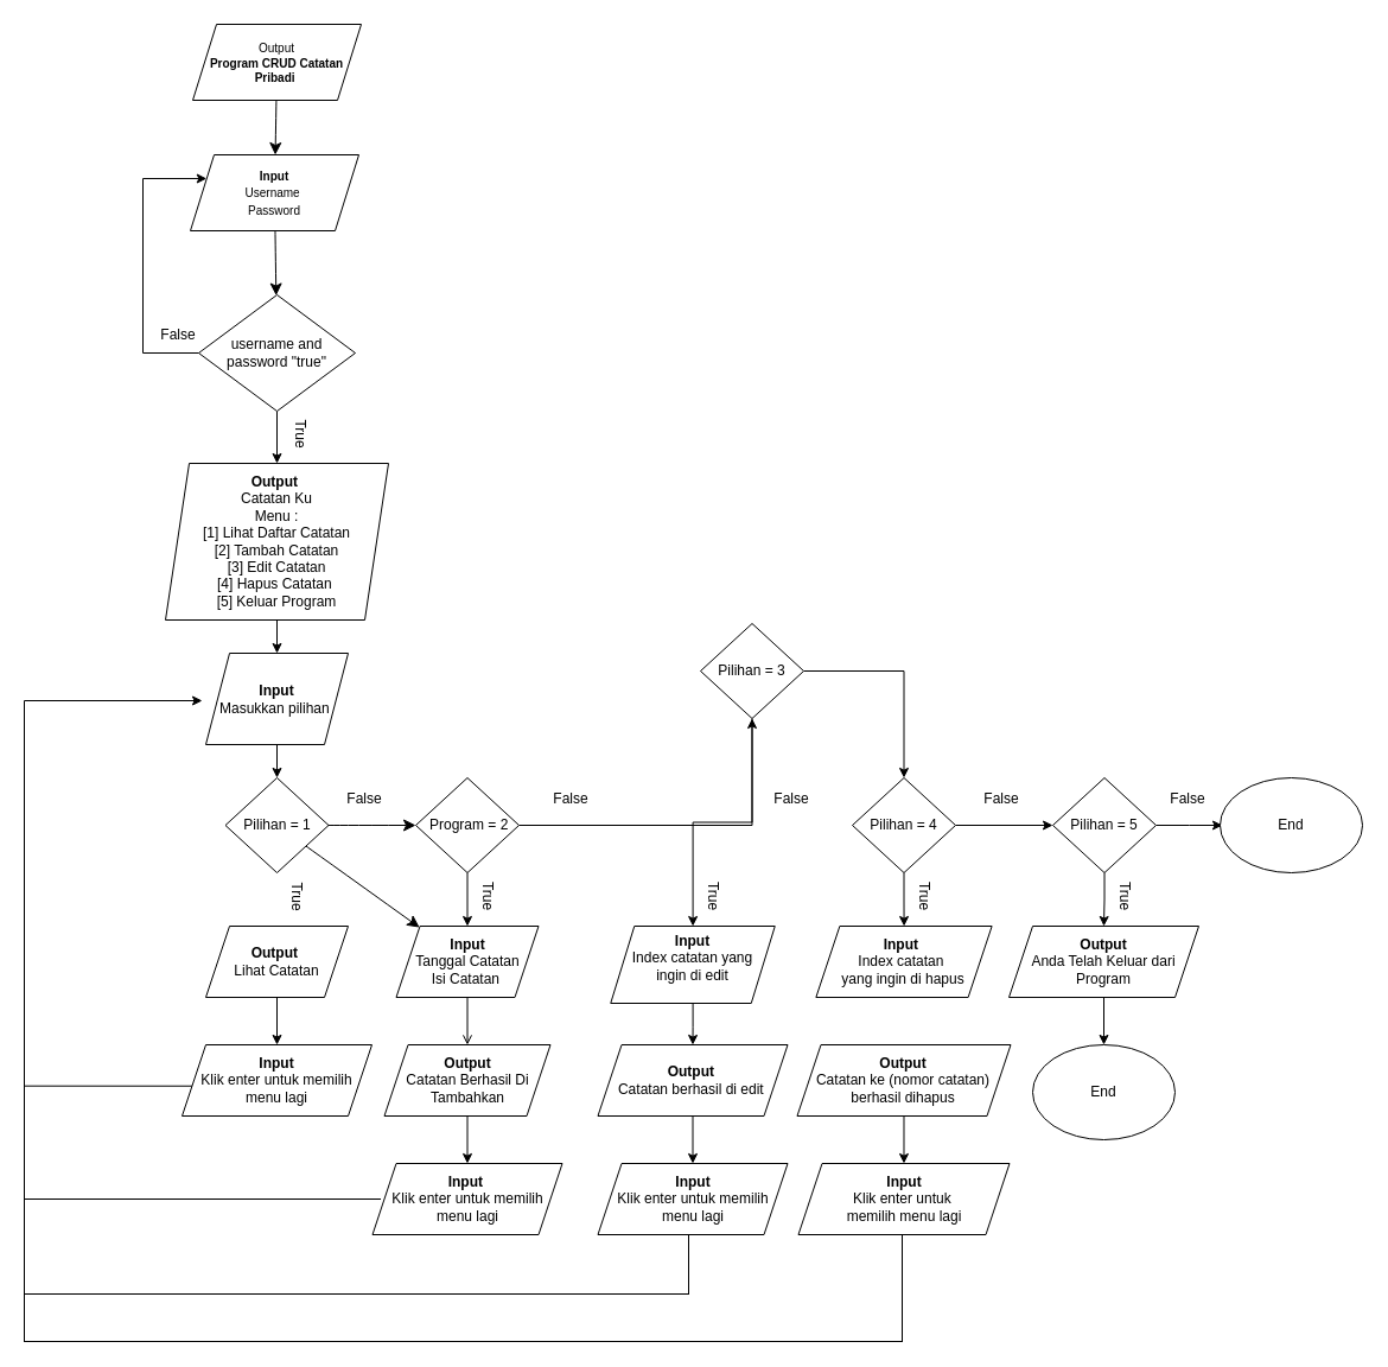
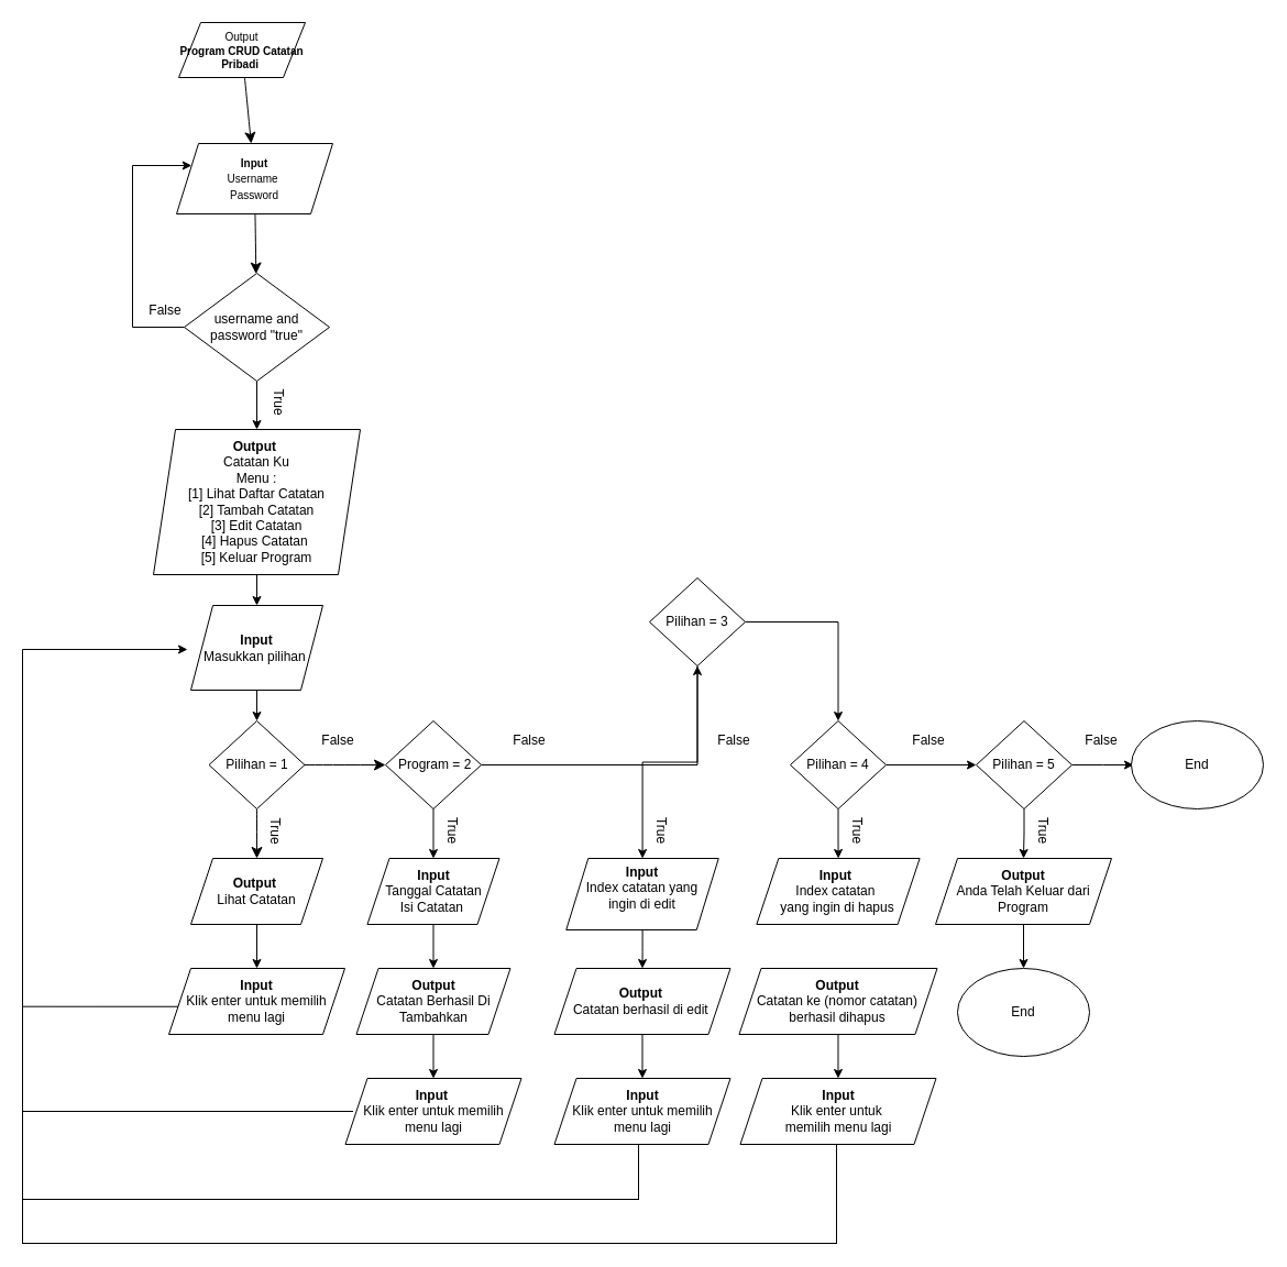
  <mxCell id="0" />
  <mxCell id="1" parent="0" />
  <mxCell id="2" value="" style="shape=partialRectangle;whiteSpace=wrap;html=1;bottom=0;right=0;fillColor=none;flipH=0;flipV=1;" parent="1" vertex="1"><mxGeometry x="20" y="980" width="560" height="110" as="geometry" /></mxCell>
  <mxCell id="3" value="" style="edgeStyle=none;curved=1;rounded=0;orthogonalLoop=1;jettySize=auto;html=1;fontSize=12;startSize=8;endSize=8;" parent="1" source="4" target="6" edge="1"><mxGeometry relative="1" as="geometry" /></mxCell>
- <mxCell id="4" value="&lt;font style=&quot;font-size: 10px;&quot;&gt;Output&lt;/font&gt;&lt;div style=&quot;font-size: 10px;&quot;&gt;&lt;b&gt;&lt;font style=&quot;font-size: 10px;&quot;&gt;Program CRUD Catatan Pribad&lt;/font&gt;&lt;span style=&quot;font-size: 10px;&quot;&gt;i&amp;nbsp;&lt;/span&gt;&lt;/b&gt;&lt;/div&gt;" style="shape=parallelogram;perimeter=parallelogramPerimeter;whiteSpace=wrap;html=1;fixedSize=1;" parent="1" vertex="1"><mxGeometry x="162" y="20" width="142" height="64" as="geometry" /></mxCell>
+ <mxCell id="4" value="&lt;font style=&quot;font-size: 10px;&quot;&gt;Output&lt;/font&gt;&lt;div style=&quot;font-size: 10px;&quot;&gt;&lt;b&gt;&lt;font style=&quot;font-size: 10px;&quot;&gt;Program CRUD Catatan Pribad&lt;/font&gt;&lt;span style=&quot;font-size: 10px;&quot;&gt;i&amp;nbsp;&lt;/span&gt;&lt;/b&gt;&lt;/div&gt;" style="shape=parallelogram;perimeter=parallelogramPerimeter;whiteSpace=wrap;html=1;fixedSize=1;" parent="1" vertex="1"><mxGeometry x="162" y="20" width="115" height="50" as="geometry" /></mxCell>
  <mxCell id="5" value="" style="edgeStyle=none;curved=1;rounded=0;orthogonalLoop=1;jettySize=auto;html=1;fontSize=12;startSize=8;endSize=8;" parent="1" source="6" target="9" edge="1"><mxGeometry relative="1" as="geometry" /></mxCell>
  <mxCell id="6" value="&lt;span style=&quot;font-size: 10px;&quot;&gt;&lt;b&gt;Input&lt;/b&gt;&lt;/span&gt;&lt;br&gt;&lt;div&gt;&lt;span style=&quot;font-size: 10px;&quot;&gt;Username&amp;nbsp;&lt;/span&gt;&lt;/div&gt;&lt;div&gt;&lt;span style=&quot;font-size: 10px;&quot;&gt;Password&lt;/span&gt;&lt;/div&gt;" style="shape=parallelogram;perimeter=parallelogramPerimeter;whiteSpace=wrap;html=1;fixedSize=1;" parent="1" vertex="1"><mxGeometry x="160" y="130" width="142" height="64" as="geometry" /></mxCell>
  <mxCell id="7" value="" style="edgeStyle=orthogonalEdgeStyle;rounded=0;orthogonalLoop=1;jettySize=auto;html=1;" parent="1" source="9" target="6" edge="1"><mxGeometry relative="1" as="geometry"><mxPoint x="100" y="150" as="targetPoint" /><Array as="points"><mxPoint x="120" y="297" /><mxPoint x="120" y="150" /></Array></mxGeometry></mxCell>
  <mxCell id="8" value="" style="edgeStyle=orthogonalEdgeStyle;rounded=0;orthogonalLoop=1;jettySize=auto;html=1;" parent="1" source="9" target="11" edge="1"><mxGeometry relative="1" as="geometry" /></mxCell>
  <mxCell id="9" value="username and password &quot;true&quot;" style="rhombus;whiteSpace=wrap;html=1;" parent="1" vertex="1"><mxGeometry x="167" y="248" width="132" height="98" as="geometry" /></mxCell>
  <mxCell id="10" value="" style="edgeStyle=orthogonalEdgeStyle;rounded=0;orthogonalLoop=1;jettySize=auto;html=1;" parent="1" source="11" target="38" edge="1"><mxGeometry relative="1" as="geometry" /></mxCell>
  <mxCell id="11" value="&lt;b&gt;Output&amp;nbsp;&lt;/b&gt;&lt;div&gt;Catatan Ku&lt;/div&gt;&lt;div&gt;Menu :&lt;/div&gt;&lt;div&gt;[1] Lihat Daftar Catatan&lt;/div&gt;&lt;div&gt;[2] Tambah Catatan&lt;/div&gt;&lt;div&gt;[3] Edit Catatan&lt;/div&gt;&lt;div&gt;[4] Hapus Catatan&amp;nbsp;&lt;/div&gt;&lt;div&gt;[5] Keluar Program&lt;/div&gt;" style="shape=parallelogram;perimeter=parallelogramPerimeter;whiteSpace=wrap;html=1;fixedSize=1;" parent="1" vertex="1"><mxGeometry x="139" y="390" width="188" height="132" as="geometry" /></mxCell>
- <mxCell id="12" value="" style="edgeStyle=none;curved=1;rounded=0;orthogonalLoop=1;jettySize=auto;html=1;fontSize=12;startSize=8;endSize=8;" parent="1" source="14" target="20" edge="1"><mxGeometry relative="1" as="geometry" /></mxCell>
+ <mxCell id="12" value="" style="edgeStyle=none;curved=1;rounded=0;orthogonalLoop=1;jettySize=auto;html=1;fontSize=12;startSize=8;endSize=8;" parent="1" source="14" target="16" edge="1"><mxGeometry relative="1" as="geometry" /></mxCell>
  <mxCell id="13" value="" style="edgeStyle=none;curved=1;rounded=0;orthogonalLoop=1;jettySize=auto;html=1;fontSize=12;startSize=8;endSize=8;" parent="1" source="14" target="49" edge="1"><mxGeometry relative="1" as="geometry" /></mxCell>
  <mxCell id="14" value="Pilihan = 1" style="rhombus;whiteSpace=wrap;html=1;" parent="1" vertex="1"><mxGeometry x="189.5" y="655" width="87" height="80" as="geometry" /></mxCell>
  <mxCell id="15" value="" style="edgeStyle=orthogonalEdgeStyle;rounded=0;orthogonalLoop=1;jettySize=auto;html=1;" parent="1" source="16" target="48" edge="1"><mxGeometry relative="1" as="geometry" /></mxCell>
  <mxCell id="16" value="&lt;b&gt;Output&amp;nbsp;&lt;/b&gt;&lt;div&gt;Lihat Catatan&lt;/div&gt;" style="shape=parallelogram;perimeter=parallelogramPerimeter;whiteSpace=wrap;html=1;fixedSize=1;" parent="1" vertex="1"><mxGeometry x="173" y="780" width="120" height="60" as="geometry" /></mxCell>
  <mxCell id="17" value="" style="edgeStyle=orthogonalEdgeStyle;rounded=0;orthogonalLoop=1;jettySize=auto;html=1;" parent="1" source="49" target="20" edge="1"><mxGeometry relative="1" as="geometry" /></mxCell>
  <mxCell id="18" value="" style="edgeStyle=orthogonalEdgeStyle;rounded=0;orthogonalLoop=1;jettySize=auto;html=1;" parent="1" source="49" target="25" edge="1"><mxGeometry relative="1" as="geometry" /></mxCell>
- <mxCell id="19" value="" style="edgeStyle=orthogonalEdgeStyle;rounded=0;orthogonalLoop=1;jettySize=auto;html=1;endArrow=open;" parent="1" source="20" target="22" edge="1"><mxGeometry relative="1" as="geometry" /></mxCell>
+ <mxCell id="19" value="" style="edgeStyle=orthogonalEdgeStyle;rounded=0;orthogonalLoop=1;jettySize=auto;html=1;" parent="1" source="20" target="22" edge="1"><mxGeometry relative="1" as="geometry" /></mxCell>
  <mxCell id="20" value="&lt;b&gt;Input&lt;/b&gt;&lt;div&gt;Tanggal Catatan&lt;/div&gt;&lt;div&gt;Isi Catatan&amp;nbsp;&lt;/div&gt;" style="shape=parallelogram;perimeter=parallelogramPerimeter;whiteSpace=wrap;html=1;fixedSize=1;" parent="1" vertex="1"><mxGeometry x="333.5" y="780" width="120" height="60" as="geometry" /></mxCell>
  <mxCell id="21" value="" style="edgeStyle=orthogonalEdgeStyle;rounded=0;orthogonalLoop=1;jettySize=auto;html=1;" parent="1" source="22" target="36" edge="1"><mxGeometry relative="1" as="geometry" /></mxCell>
  <mxCell id="22" value="&lt;b&gt;Output&lt;/b&gt;&lt;div&gt;Catatan Berhasil Di Tambahkan&lt;/div&gt;" style="shape=parallelogram;perimeter=parallelogramPerimeter;whiteSpace=wrap;html=1;fixedSize=1;" parent="1" vertex="1"><mxGeometry x="323.5" y="880" width="140" height="60" as="geometry" /></mxCell>
  <mxCell id="23" value="" style="edgeStyle=orthogonalEdgeStyle;rounded=0;orthogonalLoop=1;jettySize=auto;html=1;" parent="1" source="25" target="27" edge="1"><mxGeometry relative="1" as="geometry" /></mxCell>
  <mxCell id="24" value="" style="edgeStyle=orthogonalEdgeStyle;rounded=0;orthogonalLoop=1;jettySize=auto;html=1;" parent="1" source="25" target="32" edge="1"><mxGeometry relative="1" as="geometry" /></mxCell>
  <mxCell id="25" value="Pilihan = 3" style="rhombus;whiteSpace=wrap;html=1;" parent="1" vertex="1"><mxGeometry x="590" y="525" width="87" height="80" as="geometry" /></mxCell>
  <mxCell id="26" value="" style="edgeStyle=orthogonalEdgeStyle;rounded=0;orthogonalLoop=1;jettySize=auto;html=1;" parent="1" source="27" target="29" edge="1"><mxGeometry relative="1" as="geometry" /></mxCell>
  <mxCell id="27" value="&lt;b style=&quot;&quot;&gt;&lt;font style=&quot;font-size: 12px;&quot;&gt;Input&lt;/font&gt;&lt;/b&gt;&lt;div style=&quot;&quot;&gt;&lt;font style=&quot;font-size: 12px;&quot;&gt;&lt;font style=&quot;font-size: 12px;&quot;&gt;&amp;nbsp;Index&amp;nbsp;&lt;/font&gt;&lt;span style=&quot;background-color: initial;&quot;&gt;catatan yang&amp;nbsp;&lt;/span&gt;&lt;/font&gt;&lt;/div&gt;&lt;div style=&quot;&quot;&gt;&lt;font style=&quot;font-size: 12px;&quot;&gt;ingin di edit&lt;/font&gt;&lt;/div&gt;&lt;div style=&quot;font-size: 10px;&quot;&gt;&lt;br&gt;&lt;/div&gt;" style="shape=parallelogram;perimeter=parallelogramPerimeter;whiteSpace=wrap;html=1;fixedSize=1;" parent="1" vertex="1"><mxGeometry x="514.25" y="780" width="138.5" height="65" as="geometry" /></mxCell>
  <mxCell id="28" value="" style="edgeStyle=orthogonalEdgeStyle;rounded=0;orthogonalLoop=1;jettySize=auto;html=1;" parent="1" source="29" target="44" edge="1"><mxGeometry relative="1" as="geometry" /></mxCell>
  <mxCell id="29" value="&lt;b&gt;Output&amp;nbsp;&lt;/b&gt;&lt;div&gt;Catatan berhasil di edit&amp;nbsp;&lt;/div&gt;" style="shape=parallelogram;perimeter=parallelogramPerimeter;whiteSpace=wrap;html=1;fixedSize=1;" parent="1" vertex="1"><mxGeometry x="503.5" y="880" width="160" height="60" as="geometry" /></mxCell>
  <mxCell id="30" value="" style="edgeStyle=orthogonalEdgeStyle;rounded=0;orthogonalLoop=1;jettySize=auto;html=1;" parent="1" source="32" target="33" edge="1"><mxGeometry relative="1" as="geometry" /></mxCell>
  <mxCell id="31" value="" style="edgeStyle=orthogonalEdgeStyle;rounded=0;orthogonalLoop=1;jettySize=auto;html=1;" parent="1" source="32" target="41" edge="1"><mxGeometry relative="1" as="geometry" /></mxCell>
  <mxCell id="32" value="Pilihan = 4" style="rhombus;whiteSpace=wrap;html=1;" parent="1" vertex="1"><mxGeometry x="718" y="655" width="87" height="80" as="geometry" /></mxCell>
  <mxCell id="33" value="&lt;b&gt;Input&amp;nbsp;&lt;/b&gt;&lt;div&gt;Index catatan&amp;nbsp;&lt;/div&gt;&lt;div&gt;yang ingin di hapus&lt;/div&gt;" style="shape=parallelogram;perimeter=parallelogramPerimeter;whiteSpace=wrap;html=1;fixedSize=1;" parent="1" vertex="1"><mxGeometry x="687.37" y="780" width="148.25" height="60" as="geometry" /></mxCell>
  <mxCell id="34" value="" style="edgeStyle=orthogonalEdgeStyle;rounded=0;orthogonalLoop=1;jettySize=auto;html=1;" parent="1" source="35" target="45" edge="1"><mxGeometry relative="1" as="geometry" /></mxCell>
  <mxCell id="35" value="&lt;b&gt;Output&lt;/b&gt;&lt;div&gt;Catatan ke (nomor catatan) berhasil dihapus&lt;/div&gt;" style="shape=parallelogram;perimeter=parallelogramPerimeter;whiteSpace=wrap;html=1;fixedSize=1;" parent="1" vertex="1"><mxGeometry x="671.49" y="880" width="180" height="60" as="geometry" /></mxCell>
  <mxCell id="36" value="&lt;b&gt;Input&amp;nbsp;&lt;/b&gt;&lt;div&gt;Klik enter untuk memilih menu lagi&lt;/div&gt;" style="shape=parallelogram;perimeter=parallelogramPerimeter;whiteSpace=wrap;html=1;fixedSize=1;" parent="1" vertex="1"><mxGeometry x="313.5" y="980" width="160" height="60" as="geometry" /></mxCell>
  <mxCell id="37" value="" style="edgeStyle=orthogonalEdgeStyle;rounded=0;orthogonalLoop=1;jettySize=auto;html=1;" parent="1" source="38" target="14" edge="1"><mxGeometry relative="1" as="geometry" /></mxCell>
  <mxCell id="38" value="&lt;b&gt;Input&lt;/b&gt;&lt;div&gt;Masukkan pilihan&amp;nbsp;&lt;/div&gt;" style="shape=parallelogram;perimeter=parallelogramPerimeter;whiteSpace=wrap;html=1;fixedSize=1;" parent="1" vertex="1"><mxGeometry x="173" y="550" width="120" height="77" as="geometry" /></mxCell>
  <mxCell id="39" value="" style="edgeStyle=orthogonalEdgeStyle;rounded=0;orthogonalLoop=1;jettySize=auto;html=1;" parent="1" source="41" target="43" edge="1"><mxGeometry relative="1" as="geometry" /></mxCell>
  <mxCell id="40" value="" style="edgeStyle=orthogonalEdgeStyle;rounded=0;orthogonalLoop=1;jettySize=auto;html=1;" parent="1" source="41" edge="1"><mxGeometry relative="1" as="geometry"><mxPoint x="1030" y="695" as="targetPoint" /></mxGeometry></mxCell>
  <mxCell id="41" value="Pilihan = 5" style="rhombus;whiteSpace=wrap;html=1;" parent="1" vertex="1"><mxGeometry x="887" y="655" width="87" height="80" as="geometry" /></mxCell>
  <mxCell id="42" value="" style="edgeStyle=orthogonalEdgeStyle;rounded=0;orthogonalLoop=1;jettySize=auto;html=1;" edge="1" parent="1" source="43" target="65"><mxGeometry relative="1" as="geometry" /></mxCell>
  <mxCell id="43" value="&lt;b&gt;Output&lt;/b&gt;&lt;div&gt;Anda Telah Keluar dari Program&lt;/div&gt;" style="shape=parallelogram;perimeter=parallelogramPerimeter;whiteSpace=wrap;html=1;fixedSize=1;" parent="1" vertex="1"><mxGeometry x="850" y="780" width="160" height="60" as="geometry" /></mxCell>
  <mxCell id="44" value="&lt;b&gt;Input&lt;/b&gt;&lt;br&gt;&lt;div&gt;Klik enter untuk memilih menu lagi&lt;/div&gt;" style="shape=parallelogram;perimeter=parallelogramPerimeter;whiteSpace=wrap;html=1;fixedSize=1;" parent="1" vertex="1"><mxGeometry x="503.5" y="980" width="160" height="60" as="geometry" /></mxCell>
  <mxCell id="45" value="&lt;b&gt;Input&lt;/b&gt;&lt;div&gt;Klik enter untuk&amp;nbsp;&lt;/div&gt;&lt;div&gt;memilih menu lagi&lt;/div&gt;" style="shape=parallelogram;perimeter=parallelogramPerimeter;whiteSpace=wrap;html=1;fixedSize=1;" parent="1" vertex="1"><mxGeometry x="672.5" y="980" width="178" height="60" as="geometry" /></mxCell>
  <mxCell id="46" value="False" style="text;html=1;align=center;verticalAlign=middle;whiteSpace=wrap;rounded=0;" parent="1" vertex="1"><mxGeometry x="120" y="267" width="60" height="30" as="geometry" /></mxCell>
  <mxCell id="47" value="" style="edgeStyle=orthogonalEdgeStyle;rounded=0;orthogonalLoop=1;jettySize=auto;html=1;" parent="1" edge="1"><mxGeometry relative="1" as="geometry"><mxPoint x="162" y="914.74" as="sourcePoint" /><mxPoint x="170" y="590" as="targetPoint" /><Array as="points"><mxPoint x="20" y="915" /><mxPoint x="20" y="590" /></Array></mxGeometry></mxCell>
  <mxCell id="48" value="&lt;b&gt;Input&lt;/b&gt;&lt;div&gt;Klik enter untuk memilih menu lagi&lt;/div&gt;" style="shape=parallelogram;perimeter=parallelogramPerimeter;whiteSpace=wrap;html=1;fixedSize=1;" parent="1" vertex="1"><mxGeometry x="153" y="880" width="160" height="60" as="geometry" /></mxCell>
  <mxCell id="49" value="&amp;nbsp;Program = 2" style="rhombus;whiteSpace=wrap;html=1;" parent="1" vertex="1"><mxGeometry x="350" y="655" width="87" height="80" as="geometry" /></mxCell>
  <mxCell id="50" value="True" style="text;html=1;align=center;verticalAlign=middle;whiteSpace=wrap;rounded=0;rotation=90;" parent="1" vertex="1"><mxGeometry x="223.5" y="750" width="53" height="10" as="geometry" /></mxCell>
  <mxCell id="51" value="True" style="text;html=1;align=center;verticalAlign=middle;whiteSpace=wrap;rounded=0;rotation=90;" parent="1" vertex="1"><mxGeometry x="384" y="750" width="53" height="10" as="geometry" /></mxCell>
  <mxCell id="52" value="True" style="text;html=1;align=center;verticalAlign=middle;whiteSpace=wrap;rounded=0;rotation=90;" parent="1" vertex="1"><mxGeometry x="574" y="750" width="53" height="10" as="geometry" /></mxCell>
  <mxCell id="53" value="True" style="text;html=1;align=center;verticalAlign=middle;whiteSpace=wrap;rounded=0;rotation=90;" parent="1" vertex="1"><mxGeometry x="752" y="750" width="53" height="10" as="geometry" /></mxCell>
  <mxCell id="54" value="True" style="text;html=1;align=center;verticalAlign=middle;whiteSpace=wrap;rounded=0;rotation=90;" parent="1" vertex="1"><mxGeometry x="921" y="750" width="53" height="10" as="geometry" /></mxCell>
  <mxCell id="55" value="False" style="text;html=1;align=center;verticalAlign=middle;whiteSpace=wrap;rounded=0;rotation=0;" parent="1" vertex="1"><mxGeometry x="279.5" y="665" width="54" height="15" as="geometry" /></mxCell>
  <mxCell id="56" value="False" style="text;html=1;align=center;verticalAlign=middle;whiteSpace=wrap;rounded=0;rotation=0;" parent="1" vertex="1"><mxGeometry x="453.5" y="665" width="54" height="15" as="geometry" /></mxCell>
  <mxCell id="57" value="False" style="text;html=1;align=center;verticalAlign=middle;whiteSpace=wrap;rounded=0;rotation=0;" parent="1" vertex="1"><mxGeometry x="640" y="665" width="54" height="15" as="geometry" /></mxCell>
  <mxCell id="58" value="False" style="text;html=1;align=center;verticalAlign=middle;whiteSpace=wrap;rounded=0;rotation=0;" parent="1" vertex="1"><mxGeometry x="816.5" y="665" width="54" height="15" as="geometry" /></mxCell>
  <mxCell id="59" value="False" style="text;html=1;align=center;verticalAlign=middle;whiteSpace=wrap;rounded=0;rotation=0;" parent="1" vertex="1"><mxGeometry x="974" y="665" width="54" height="15" as="geometry" /></mxCell>
  <mxCell id="60" value="True" style="text;html=1;align=center;verticalAlign=middle;whiteSpace=wrap;rounded=0;rotation=90;" parent="1" vertex="1"><mxGeometry x="226.5" y="360" width="53" height="10" as="geometry" /></mxCell>
  <mxCell id="61" value="" style="shape=partialRectangle;whiteSpace=wrap;html=1;right=0;top=0;bottom=0;fillColor=none;routingCenterX=-0.5;" parent="1" vertex="1"><mxGeometry x="580" y="1040" width="120" height="50" as="geometry" /></mxCell>
  <mxCell id="62" value="" style="shape=partialRectangle;whiteSpace=wrap;html=1;top=0;left=0;fillColor=none;flipH=1;" parent="1" vertex="1"><mxGeometry x="20" y="910" width="300" height="100" as="geometry" /></mxCell>
  <mxCell id="63" value="" style="shape=partialRectangle;whiteSpace=wrap;html=1;bottom=0;right=0;fillColor=none;flipH=1;flipV=1;" parent="1" vertex="1"><mxGeometry x="20" y="1040" width="740" height="90" as="geometry" /></mxCell>
  <mxCell id="64" value="" style="shape=partialRectangle;whiteSpace=wrap;html=1;right=0;top=0;bottom=0;fillColor=none;routingCenterX=-0.5;" parent="1" vertex="1"><mxGeometry x="20" y="1070" width="120" height="60" as="geometry" /></mxCell>
  <mxCell id="65" value="End" style="ellipse;whiteSpace=wrap;html=1;" vertex="1" parent="1"><mxGeometry x="870" y="880" width="120" height="80" as="geometry" /></mxCell>
  <mxCell id="66" value="End" style="ellipse;whiteSpace=wrap;html=1;" vertex="1" parent="1"><mxGeometry x="1028" y="655" width="120" height="80" as="geometry" /></mxCell>
